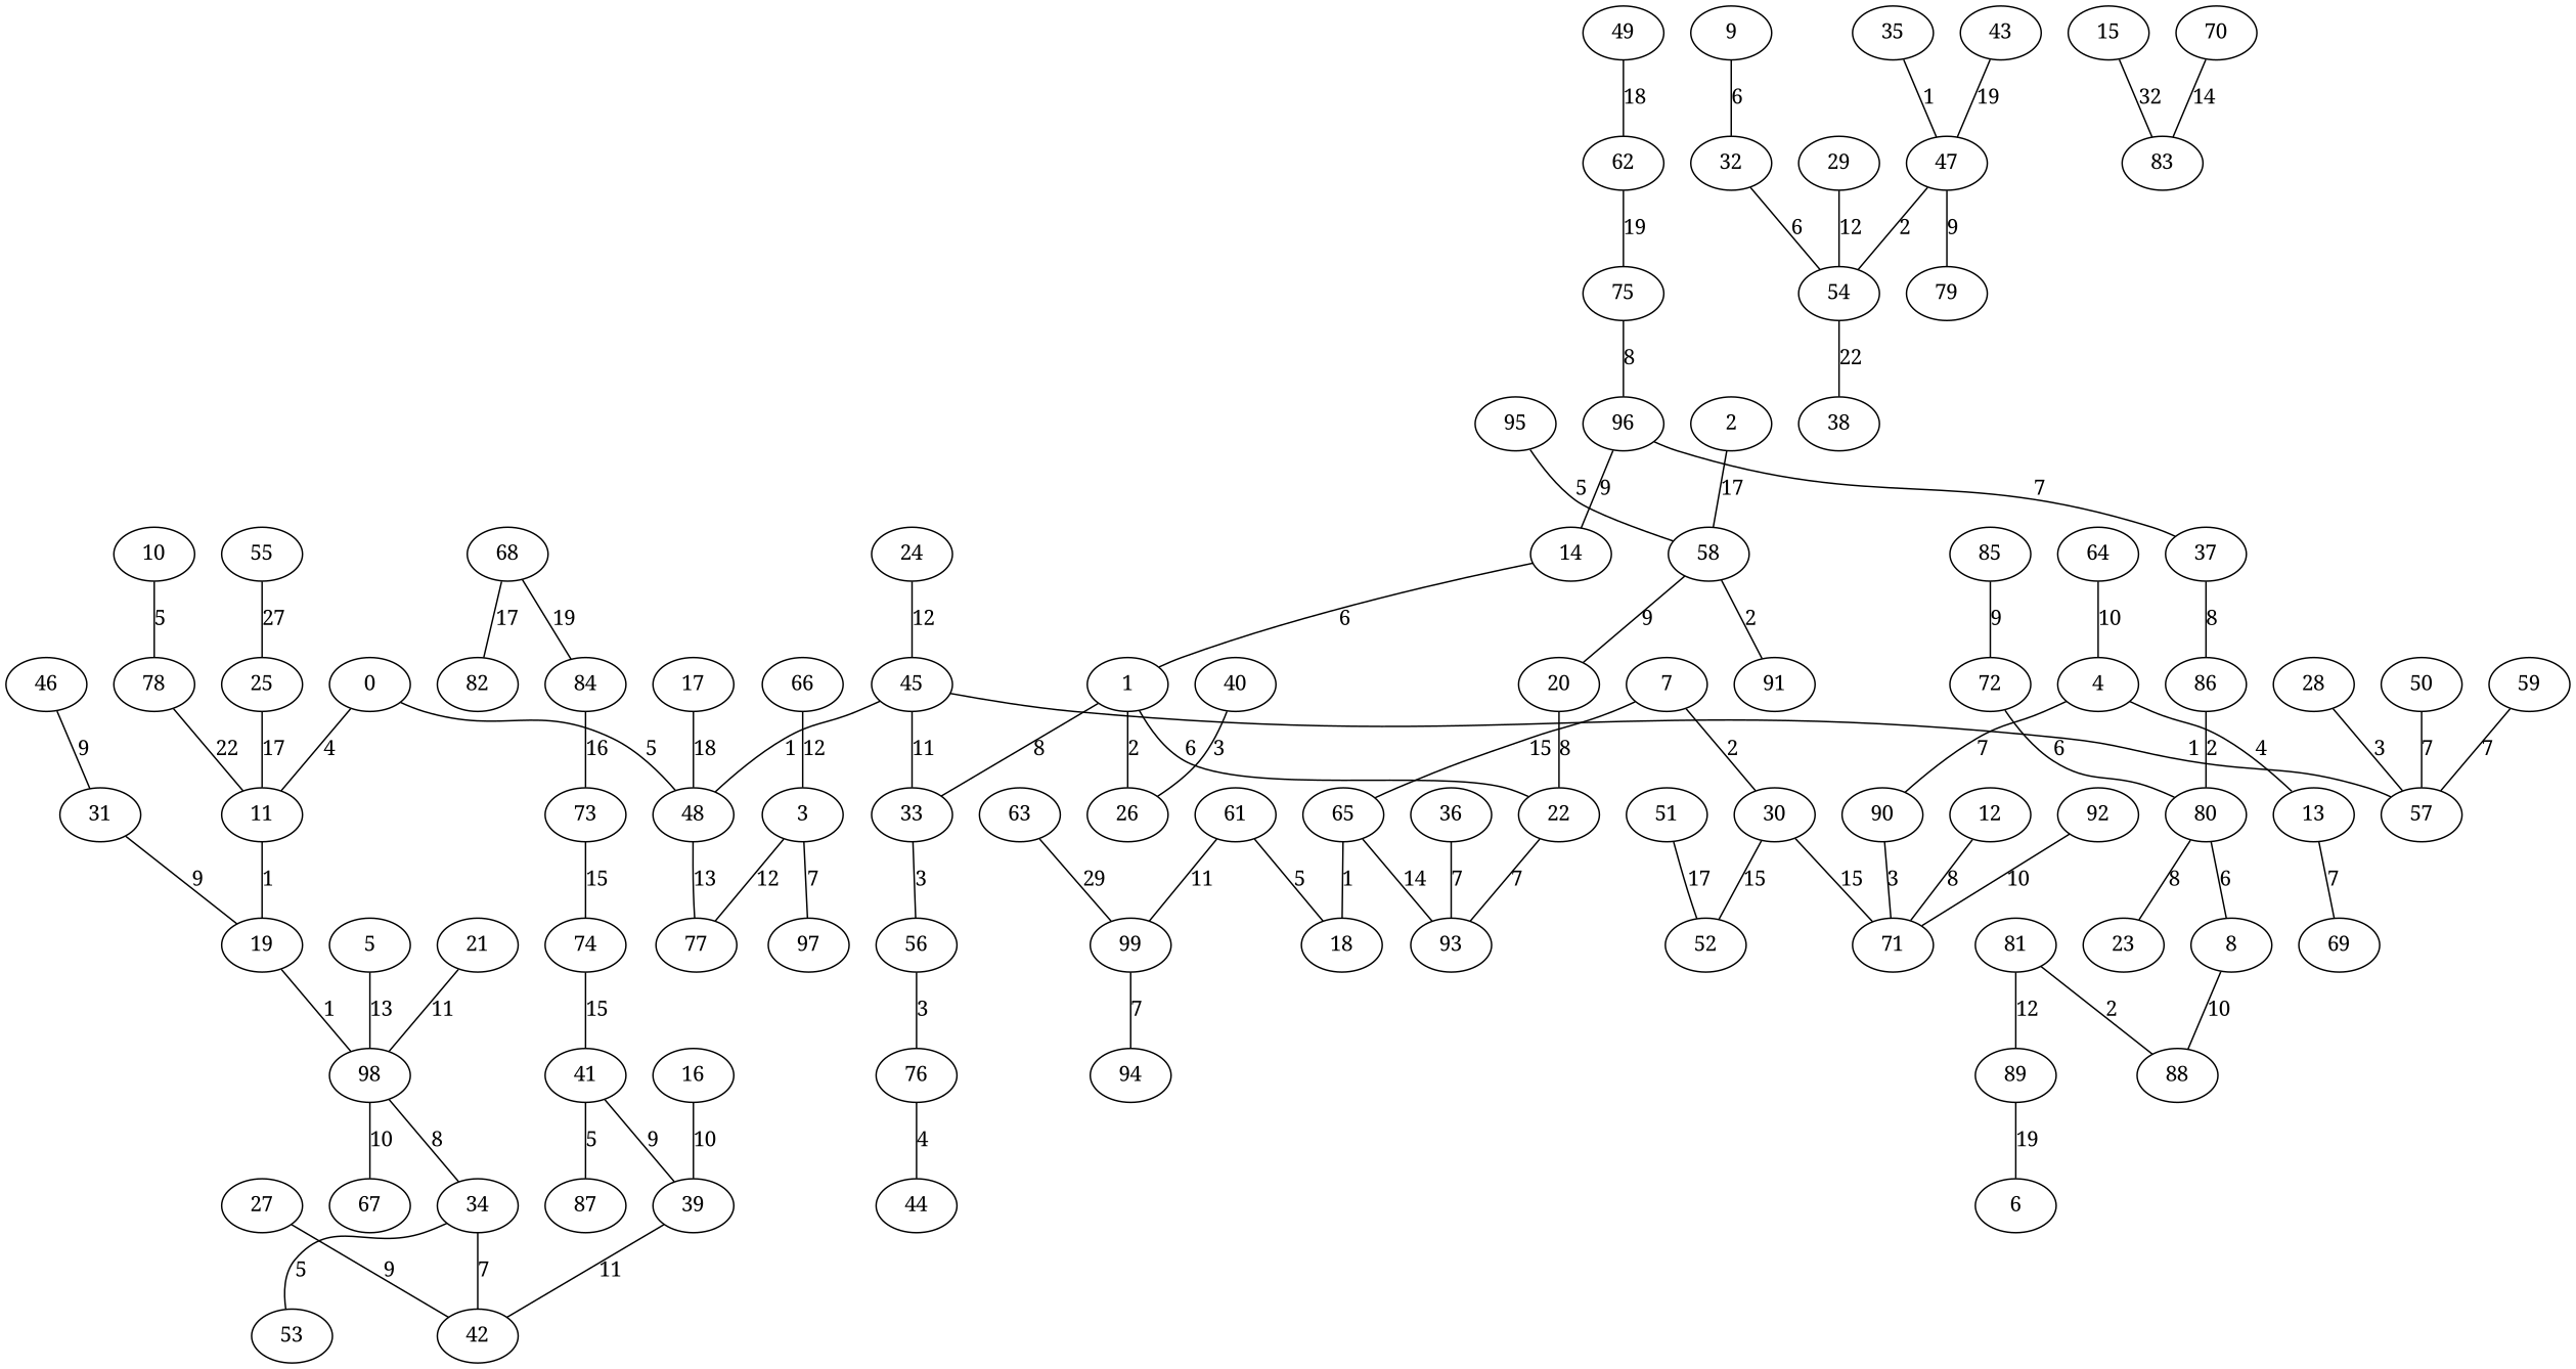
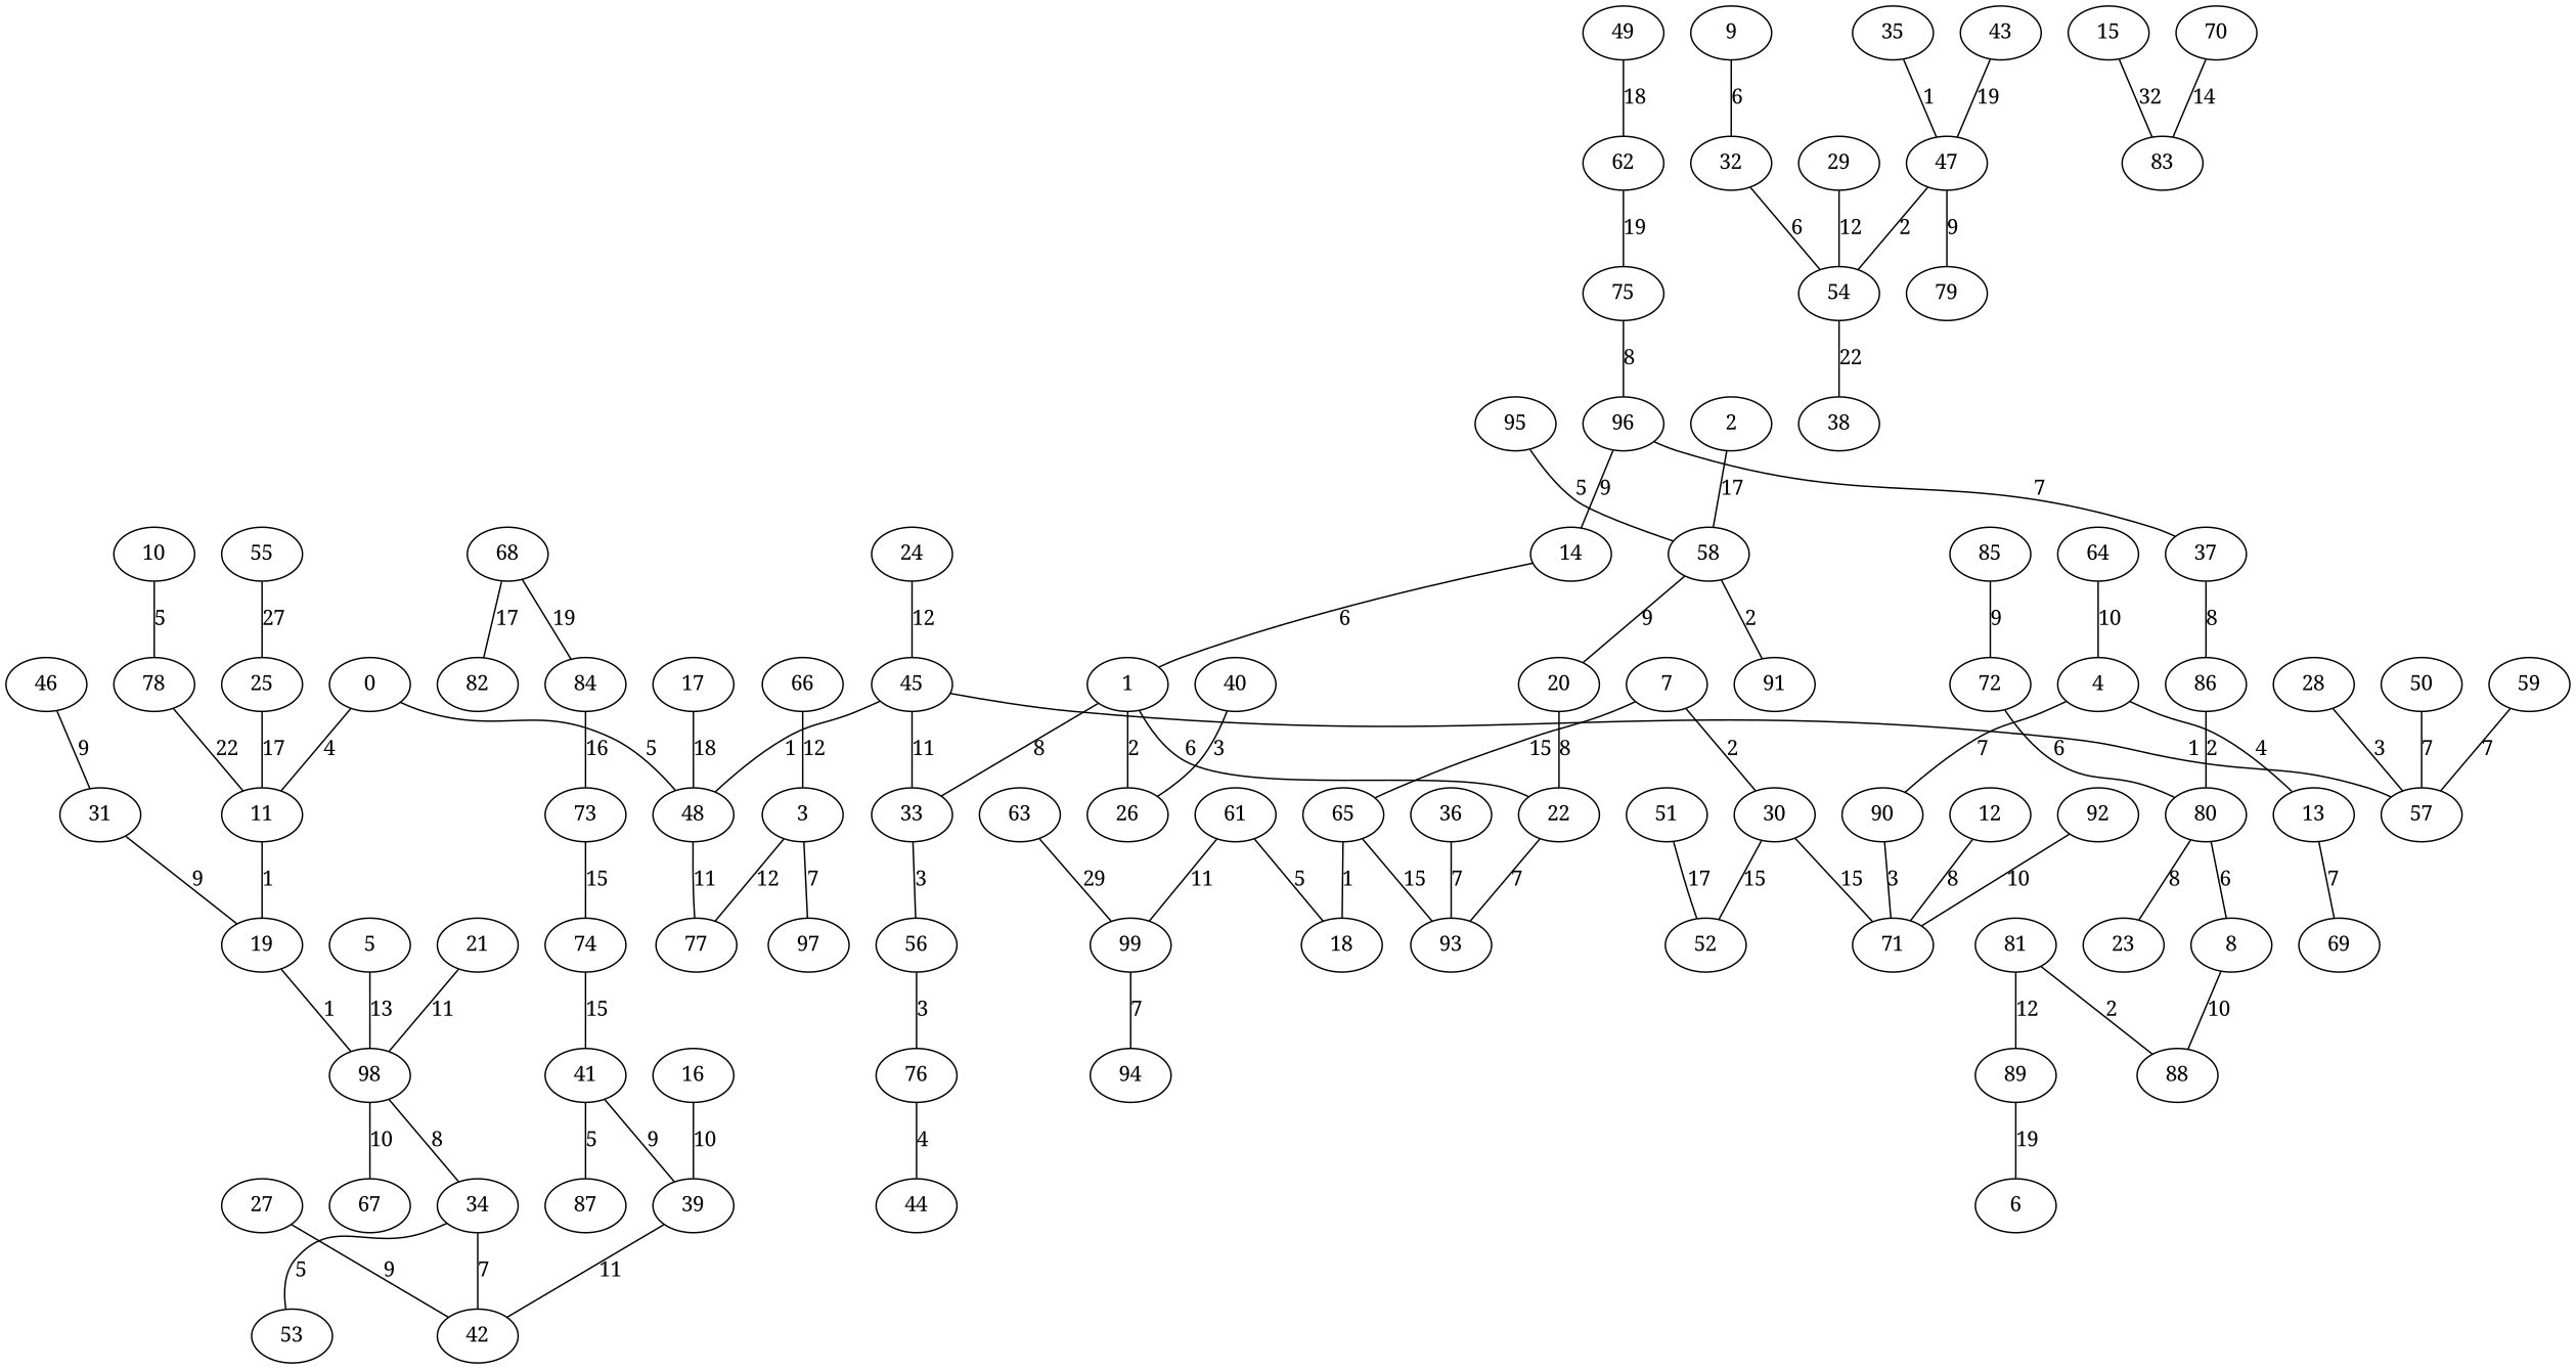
  graph {
    fontname="Noto Serif"
    node [fontname="Noto Serif"]
    edge [fontname="Noto Serif"]
    n1 [label=0]
    n2 [label=11]
    n3 [label=48]
    n4 [label=19]
    n5 [label=77]
    n6 [label=1]
    n7 [label=22]
    n8 [label=26]
    n9 [label=33]
    n10 [label=93]
    n11 [label=56]
    n12 [label=2]
    n13 [label=58]
    n14 [label=20]
    n15 [label=91]
    n16 [label=3]
    n17 [label=97]
    n18 [label=4]
    n19 [label=13]
    n20 [label=90]
    n21 [label=69]
    n22 [label=71]
    n23 [label=5]
    n24 [label=98]
    n25 [label=34]
    n26 [label=67]
    n27 [label=6]
    n28 [label=7]
    n29 [label=30]
    n30 [label=65]
    n31 [label=52]
    n32 [label=18]
    n33 [label=8]
    n34 [label=88]
    n35 [label=9]
    n36 [label=32]
    n37 [label=54]
    n38 [label=10]
    n39 [label=78]
    n40 [label=12]
    n41 [label=14]
    n42 [label=15]
    n43 [label=83]
    n44 [label=16]
    n45 [label=39]
    n46 [label=42]
    n47 [label=17]
    n48 [label=21]
    n49 [label=23]
    n50 [label=24]
    n51 [label=45]
    n52 [label=57]
    n53 [label=25]
    n54 [label=27]
    n55 [label=28]
    n56 [label=29]
    n57 [label=38]
    n58 [label=31]
    n59 [label=76]
    n60 [label=53]
    n61 [label=35]
    n62 [label=47]
    n63 [label=79]
    n64 [label=36]
    n65 [label=37]
    n66 [label=86]
    n67 [label=80]
    n68 [label=40]
    n69 [label=41]
    n70 [label=87]
    n71 [label=43]
    n72 [label=44]
    n73 [label=46]
    n74 [label=49]
    n75 [label=62]
    n76 [label=75]
    n77 [label=50]
    n78 [label=51]
    n79 [label=55]
    n80 [label=59]
    n81 [label=61]
    n82 [label=99]
    n83 [label=94]
    n84 [label=96]
    n85 [label=63]
    n86 [label=64]
    n87 [label=66]
    n88 [label=68]
    n89 [label=82]
    n90 [label=84]
    n91 [label=73]
    n92 [label=70]
    n93 [label=72]
    n94 [label=74]
    n95 [label=81]
    n96 [label=89]
    n97 [label=85]
    n98 [label=92]
    n99 [label=95]
    n1 -- n2 [label=4]
    n1 -- n3 [label=5]
    n2 -- n4 [label=1]
-   n3 -- n5 [label=13]
+   n3 -- n5 [label=11]
    n4 -- n24 [label=1]
    n6 -- n7 [label=6]
    n6 -- n8 [label=2]
    n6 -- n9 [label=8]
    n7 -- n10 [label=7]
    n9 -- n11 [label=3]
    n11 -- n59 [label=3]
    n12 -- n13 [label=17]
    n13 -- n14 [label=9]
    n13 -- n15 [label=2]
    n14 -- n7 [label=8]
    n16 -- n5 [label=12]
    n16 -- n17 [label=7]
    n18 -- n19 [label=4]
    n18 -- n20 [label=7]
    n19 -- n21 [label=7]
    n20 -- n22 [label=3]
    n23 -- n24 [label=13]
    n24 -- n25 [label=8]
    n24 -- n26 [label=10]
    n25 -- n46 [label=7]
    n25 -- n60 [label=5]
    n28 -- n29 [label=2]
    n28 -- n30 [label=15]
    n29 -- n22 [label=15]
    n29 -- n31 [label=15]
-   n30 -- n10 [label=14]
+   n30 -- n10 [label=15]
    n30 -- n32 [label=1]
    n33 -- n34 [label=10]
    n35 -- n36 [label=6]
    n36 -- n37 [label=6]
    n37 -- n57 [label=22]
    n38 -- n39 [label=5]
    n39 -- n2 [label=22]
    n40 -- n22 [label=8]
    n41 -- n6 [label=6]
    n42 -- n43 [label=32]
    n44 -- n45 [label=10]
    n45 -- n46 [label=11]
    n47 -- n3 [label=18]
    n48 -- n24 [label=11]
    n50 -- n51 [label=12]
    n51 -- n3 [label=1]
    n51 -- n9 [label=11]
    n51 -- n52 [label=1]
    n53 -- n2 [label=17]
    n54 -- n46 [label=9]
    n55 -- n52 [label=3]
    n56 -- n37 [label=12]
    n58 -- n4 [label=9]
    n59 -- n72 [label=4]
    n61 -- n62 [label=1]
    n62 -- n37 [label=2]
    n62 -- n63 [label=9]
    n64 -- n10 [label=7]
    n65 -- n66 [label=8]
    n66 -- n67 [label=2]
    n67 -- n33 [label=6]
    n67 -- n49 [label=8]
    n68 -- n8 [label=3]
    n69 -- n45 [label=9]
    n69 -- n70 [label=5]
    n71 -- n62 [label=19]
    n73 -- n58 [label=9]
    n74 -- n75 [label=18]
    n75 -- n76 [label=19]
    n76 -- n84 [label=8]
    n77 -- n52 [label=7]
    n78 -- n31 [label=17]
    n79 -- n53 [label=27]
    n80 -- n52 [label=7]
    n81 -- n32 [label=5]
    n81 -- n82 [label=11]
    n82 -- n83 [label=7]
    n84 -- n41 [label=9]
    n84 -- n65 [label=7]
    n85 -- n82 [label=29]
    n86 -- n18 [label=10]
    n87 -- n16 [label=12]
    n88 -- n89 [label=17]
    n88 -- n90 [label=19]
    n90 -- n91 [label=16]
    n91 -- n94 [label=15]
    n92 -- n43 [label=14]
    n93 -- n67 [label=6]
    n94 -- n69 [label=15]
    n95 -- n34 [label=2]
    n95 -- n96 [label=12]
    n96 -- n27 [label=19]
    n97 -- n93 [label=9]
    n98 -- n22 [label=10]
    n99 -- n13 [label=5]
  }
